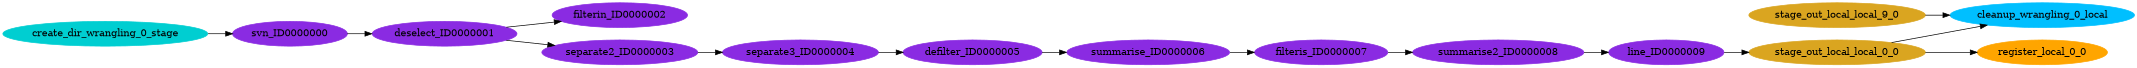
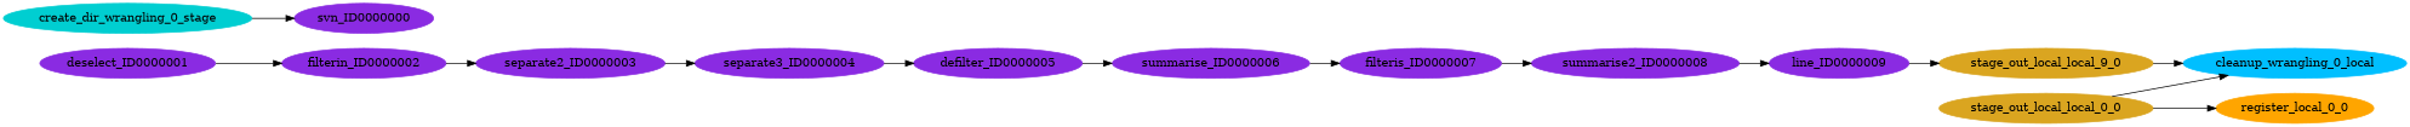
  digraph {
    rankdir=LR
    node [color=blueviolet shape=ellipse style=filled]
    edge [arrowhead=normal arrowsize=1.0]
    n1 [color=deepskyblue label=cleanup_wrangling_0_local]
    n2 [label=deselect_ID0000001]
    n3 [label=filterin_ID0000002]
    n4 [label=separate2_ID0000003]
    n5 [label=svn_ID0000000]
    n6 [color=goldenrod label=stage_out_local_local_0_0]
    n7 [color=orange label=register_local_0_0]
    n8 [label=filteris_ID0000007]
    n9 [label=summarise2_ID0000008]
    n10 [label=line_ID0000009]
    n11 [label=defilter_ID0000005]
    n12 [label=summarise_ID0000006]
    n13 [color=goldenrod label=stage_out_local_local_9_0]
    n14 [color=darkturquoise label=create_dir_wrangling_0_stage]
    n15 [label=separate3_ID0000004]
    n2 -> n3
-   n2 -> n4
+   n3 -> n4
    n4 -> n15
-   n5 -> n2
    n6 -> n1
    n6 -> n7
    n8 -> n9
    n9 -> n10
-   n10 -> n6
+   n10 -> n13
    n11 -> n12
    n12 -> n8
    n13 -> n1
    n14 -> n5
    n15 -> n11
  }
